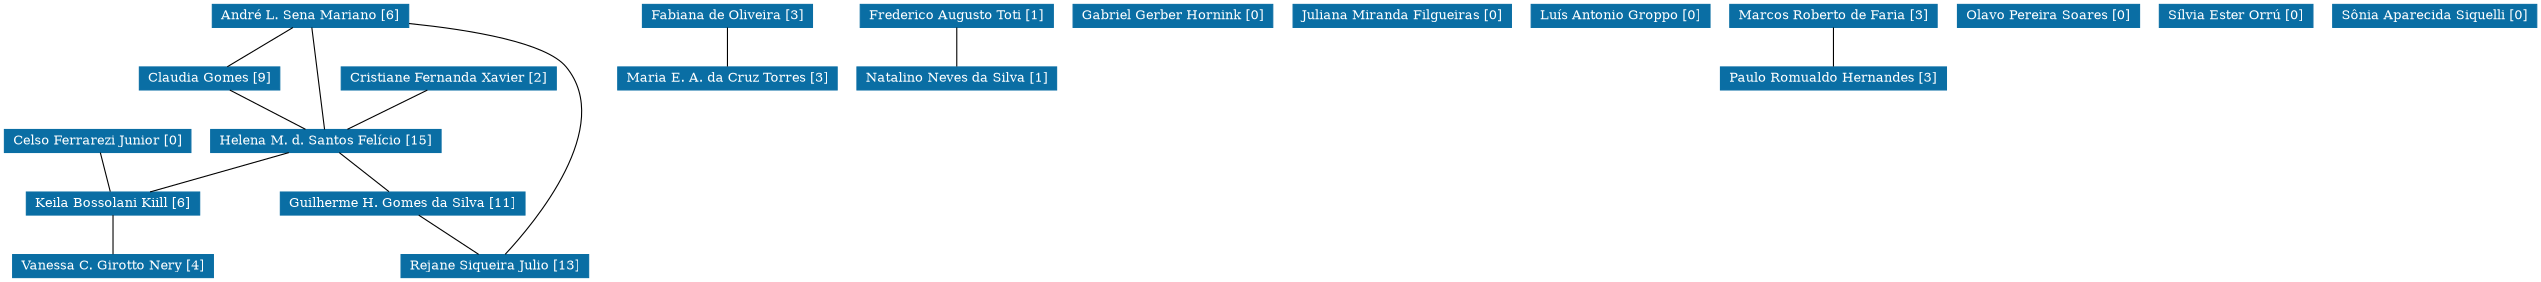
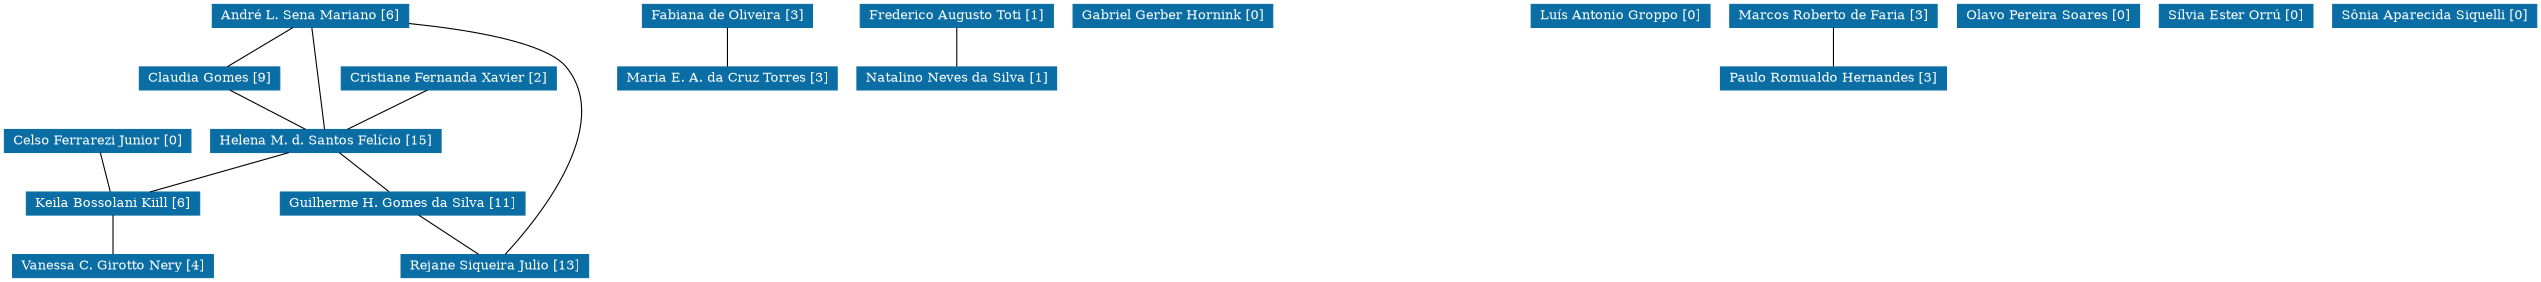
  strict graph {
    node [color="#0A6EA4" fontcolor="#FFFFFF" fontsize=12 shape=rectangle style=filled]
    n1 [height=0.29167 label="André L. Sena Mariano [6]" width=2.0278]
    n2 [height=0.29167 label="Claudia Gomes [9]" width=1.4861]
    n3 [height=0.29167 label="Helena M. d. Santos Felício [15]" width=2.375]
    n4 [height=0.29167 label="Rejane Siqueira Julio [13]" width=1.9306]
    n5 [height=0.29167 label="Keila Bossolani Kiill [6]" width=1.8194]
    n6 [height=0.29167 label="Guilherme H. Gomes da Silva [11]" width=2.5417]
    n7 [height=0.29167 label="Vanessa C. Girotto Nery [4]" width=2.0694]
    n8 [height=0.29167 label="Celso Ferrarezi Junior [0]" width=1.9167]
    n9 [height=0.29167 label="Cristiane Fernanda Xavier [2]" width=2.1944]
    n10 [height=0.29167 label="Fabiana de Oliveira [3]" width=1.7361]
    n11 [height=0.29167 label="Maria E. A. da Cruz Torres [3]" width=2.2778]
    n12 [height=0.29167 label="Frederico Augusto Toti [1]" width=1.9861]
    n13 [height=0.29167 label="Natalino Neves da Silva [1]" width=2.0278]
    n14 [height=0.29167 label="Gabriel Gerber Hornink [0]" width=2.0694]
-   n15 [height=0.29167 label="Juliana Miranda Filgueiras [0]" width=2.1944]
    n16 [height=0.29167 label="Luís Antonio Groppo [0]" width=1.8889]
    n17 [height=0.29167 label="Marcos Roberto de Faria [3]" width=2.0972]
    n18 [height=0.29167 label="Paulo Romualdo Hernandes [3]" width=2.3194]
    n19 [height=0.29167 label="Olavo Pereira Soares [0]" width=1.8333]
    n20 [height=0.29167 label="Sílvia Ester Orrú [0]" width=1.5694]
    n21 [height=0.29167 label="Sônia Aparecida Siquelli [0]" width=2.0972]
    n1 -- n2
    n1 -- n3
    n1 -- n4
    n2 -- n3
    n3 -- n5
    n3 -- n6
    n5 -- n7
    n6 -- n4
    n8 -- n5
    n9 -- n3
    n10 -- n11
    n12 -- n13
    n17 -- n18
  }
